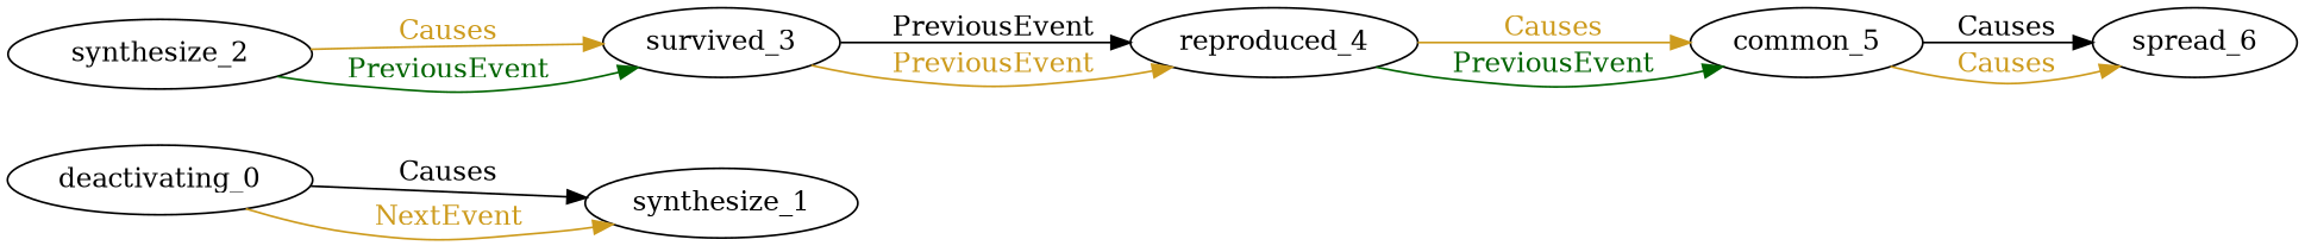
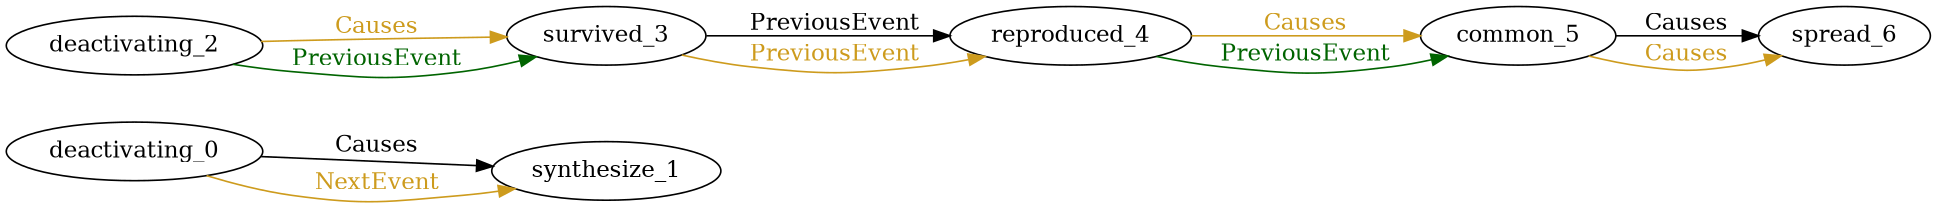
  digraph {
    rankdir=LR
    edge [color=goldenrod3 fontcolor=goldenrod3]
    n1 [label=deactivating_0]
    n2 [label=synthesize_1]
-   n3 [label=synthesize_2]
+   n3 [label=deactivating_2]
    n4 [label=survived_3]
    n5 [label=reproduced_4]
    n6 [label=common_5]
    n7 [label=spread_6]
    n1 -> n2 [color=Black fontcolor=black label=Causes]
    n1 -> n2 [label=NextEvent]
    n3 -> n4 [label=Causes]
    n3 -> n4 [color=darkgreen fontcolor=darkgreen label=PreviousEvent]
    n4 -> n5 [color=Black fontcolor=black label=PreviousEvent]
    n4 -> n5 [label=PreviousEvent]
    n5 -> n6 [label=Causes]
    n5 -> n6 [color=darkgreen fontcolor=darkgreen label=PreviousEvent]
    n6 -> n7 [color=Black fontcolor=black label=Causes]
    n6 -> n7 [label=Causes]
  }
